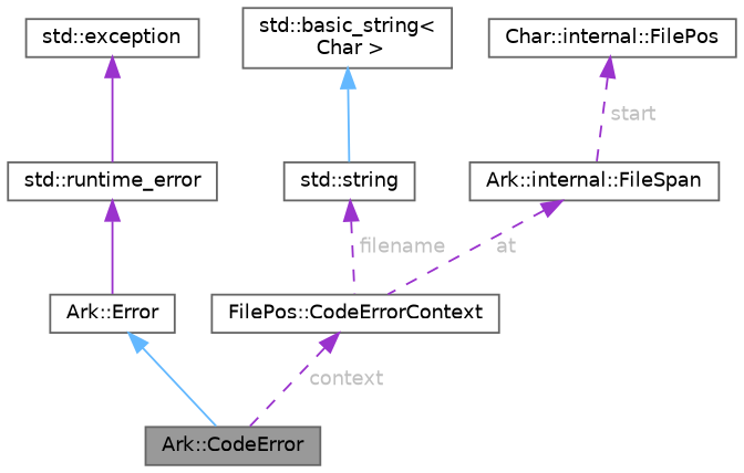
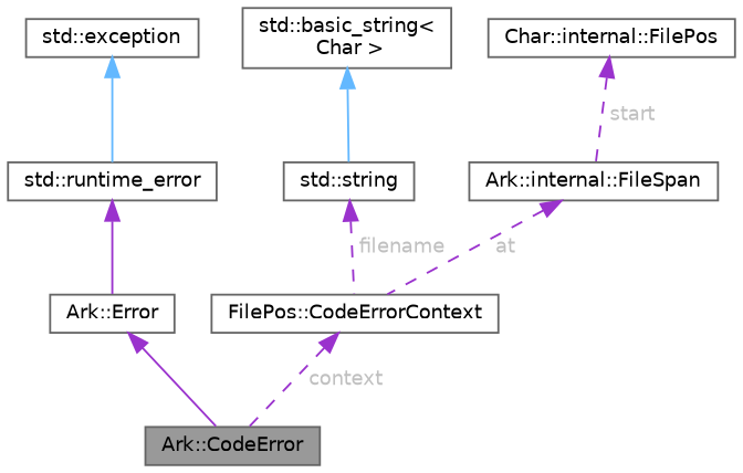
  digraph {
    node [color=gray40 fillcolor=white fontname=Helvetica fontsize=10 shape=box style=filled]
    edge [color=darkorchid3 dir=back fontname=Helvetica fontsize=10 labelfontname=Helvetica labelfontsize=10 style=solid]
    n1 [fillcolor=grey60 fontcolor=black height=0.2 label="Ark::CodeError" width=0.4]
    n2 [height=0.2 label="Ark::Error" width=0.4]
    n3 [height=0.2 label="std::runtime_error" width=0.4]
    n4 [height=0.2 label="std::exception" width=0.4]
    n5 [height=0.2 label="FilePos::CodeErrorContext" width=0.4]
    n6 [height=0.2 label="std::string" width=0.4]
    n7 [height=0.2 label="std::basic_string\<\l Char \>" width=0.4]
    n8 [height=0.2 label="Ark::internal::FileSpan" width=0.4]
    n9 [height=0.2 label="Char::internal::FilePos" width=0.4]
-   n2 -> n1 [color=steelblue1]
+   n2 -> n1
    n3 -> n2
-   n4 -> n3
+   n4 -> n3 [color=steelblue1]
    n5 -> n1 [fontcolor=grey label=" context" style=dashed]
    n6 -> n5 [fontcolor=grey label=" filename" style=dashed]
    n7 -> n6 [color=steelblue1]
    n8 -> n5 [fontcolor=grey label=" at" style=dashed]
    n9 -> n8 [fontcolor=grey label=" start" style=dashed]
  }
